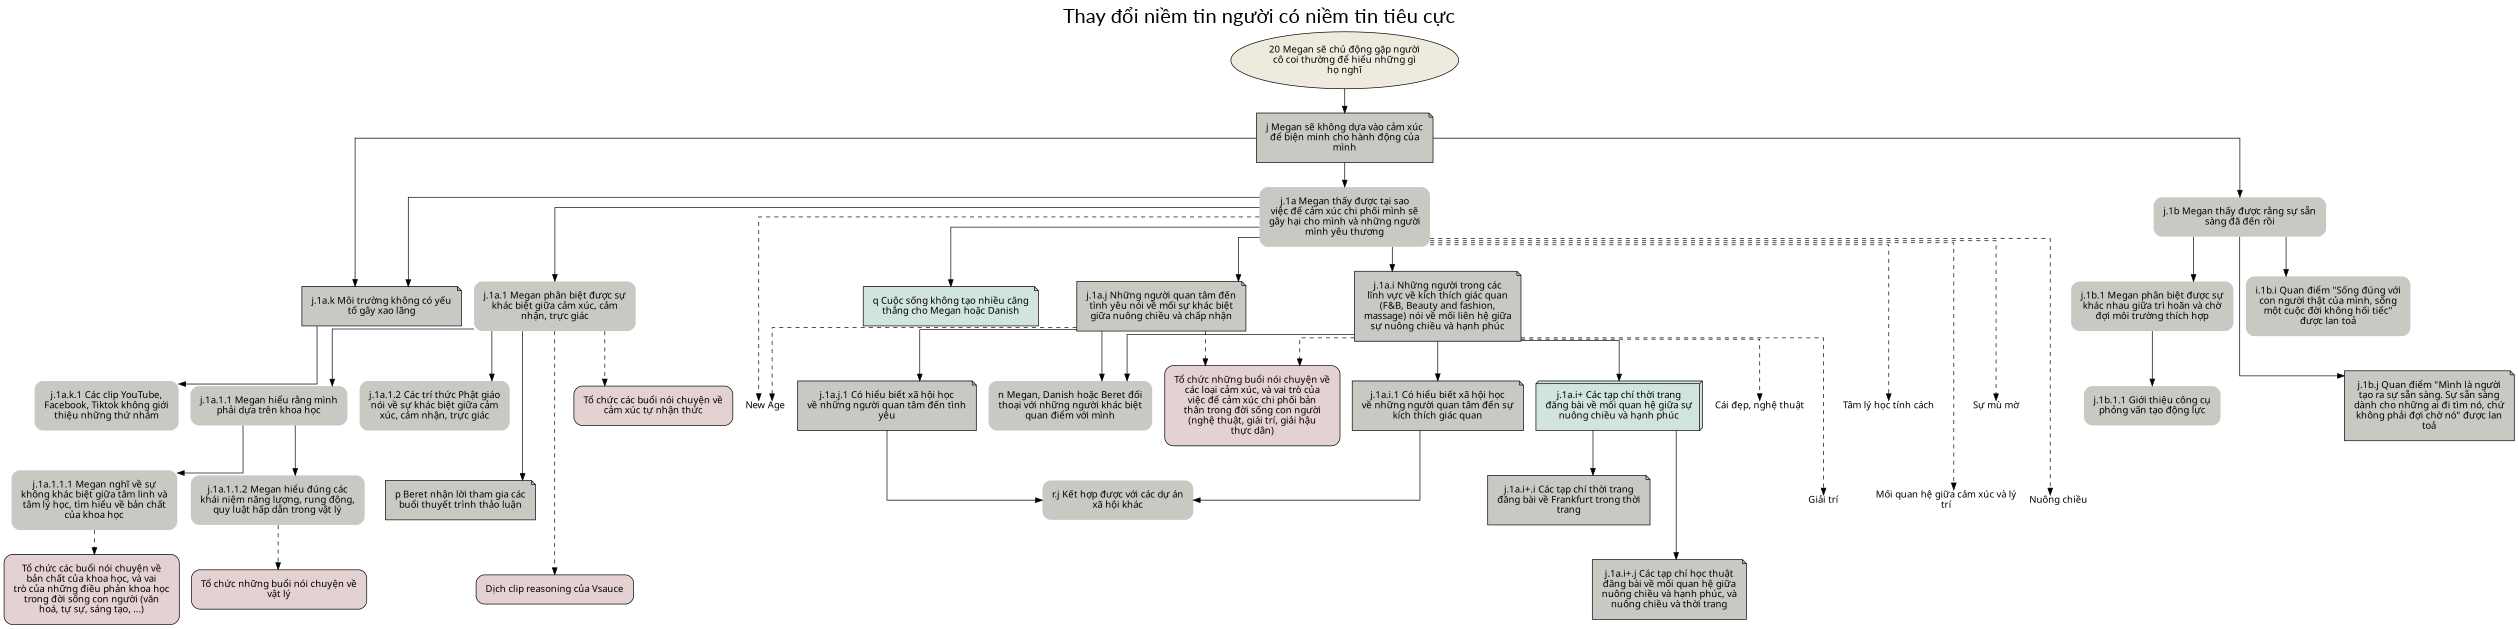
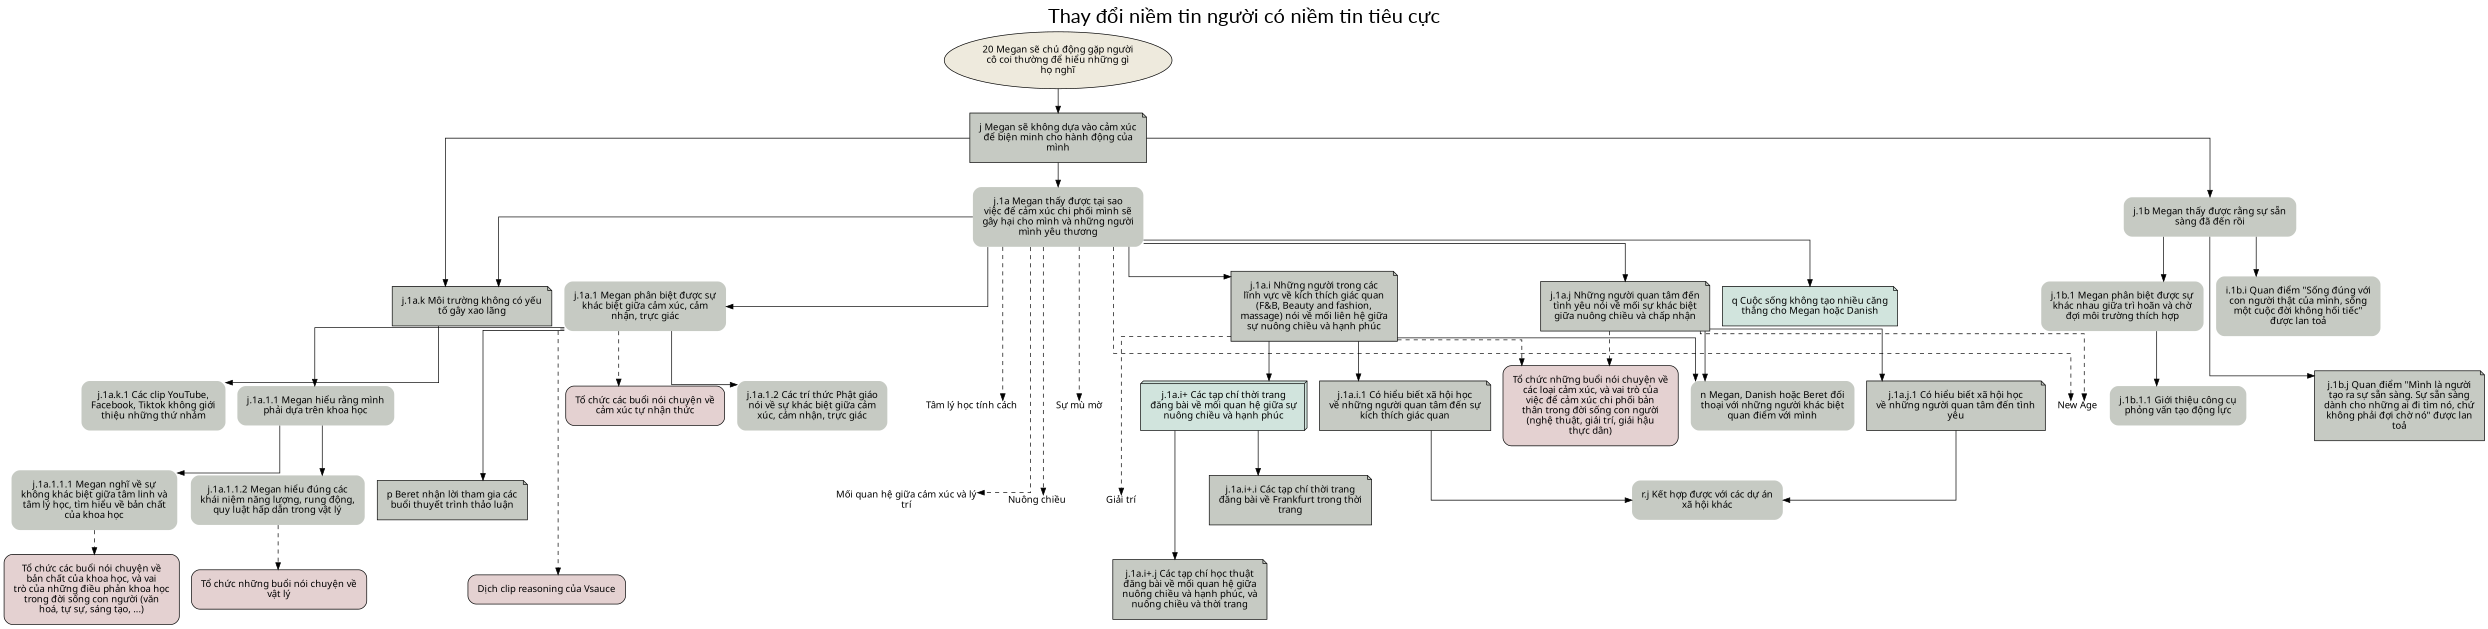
  digraph {
    fontname=Lato
    fontsize=30
    label="Thay đổi niềm tin người có niềm tin tiêu cực"
    labelloc=t
    splines=ortho
    style=rounded
    node [fillcolor="#c6cac3" fontname="SVN-Avo" margin=0.2 shape=plaintext style="filled, rounded"]
    edge [penwidth=1]
    n1 [fillcolor="#EEEADD" label="20 Megan sẽ chủ động gặp người\ncô coi thường để hiểu những gì\nhọ nghĩ" margin=0.1 shape=oval]
    n2 [label="j Megan sẽ không dựa vào cảm xúc\nđể biện minh cho hành động của\nmình" shape=note style=filled]
    n3 [label="j.1a Megan thấy được tại sao\nviệc để cảm xúc chi phối mình sẽ\ngây hại cho mình và những người\nmình yêu thương"]
    n4 [label="j.1a.k Môi trường không có yếu\ntố gây xao lãng" shape=note style=filled]
    n5 [label="j.1b Megan thấy được rằng sự sẵn\nsàng đã đến rồi"]
    n6 [label="j.1a.1 Megan phân biệt được sự\nkhác biệt giữa cảm xúc, cảm\nnhận, trực giác"]
    n7 [fillcolor="#D1E4DD" label="q Cuộc sống không tạo nhiều căng\nthẳng cho Megan hoặc Danish" shape=note]
    n8 [label="j.1a.i Những người trong các\nlĩnh vực về kích thích giác quan\n(F&B, Beauty and fashion,\nmassage) nói về mối liên hệ giữa\nsự nuông chiều và hạnh phúc" shape=note style=filled]
    n9 [label="j.1a.j Những người quan tâm đến\ntình yêu nói về mối sự khác biệt\ngiữa nuông chiều và chấp nhận" shape=note style=filled]
    n10 [fillcolor=white label="New Age" shape=plain]
    n11 [fillcolor=white label="Tâm lý học tính cách" shape=plain]
    n12 [fillcolor=white label="Mối quan hệ giữa cảm xúc và lý\ntrí" shape=plain]
    n13 [fillcolor=white label="Sự mù mờ" shape=plain]
    n14 [fillcolor=white label="Nuông chiều" shape=plain]
    n15 [label="j.1a.k.1 Các clip YouTube,\nFacebook, Tiktok không giới\nthiệu những thứ nhảm"]
    n16 [label="j.1b.1 Megan phân biệt được sự\nkhác nhau giữa trì hoãn và chờ\nđợi môi trường thích hợp"]
    n17 [label="i.1b.i Quan điểm \"Sống đúng với\ncon người thật của mình, sống\nmột cuộc đời không hối tiếc\"\nđược lan toả"]
    n18 [label="j.1b.j Quan điểm \"Mình là người\ntạo ra sự sẵn sàng. Sự sẵn sàng\ndành cho những ai đi tìm nó, chứ\nkhông phải đợi chờ nó\" được lan\ntoả" shape=note style=filled]
    n19 [label="r.j Kết hợp được với các dự án\nxã hội khác"]
    n20 [label="j.1b.1.1 Giới thiệu công cụ\nphỏng vấn tạo động lực"]
    n21 [label="n Megan, Danish hoặc Beret đối\nthoại với những người khác biệt\nquan điểm với mình"]
    n22 [label="j.1a.1.1.1 Megan nghĩ về sự\nkhông khác biệt giữa tâm linh và\ntâm lý học, tìm hiểu về bản chất\ncủa khoa học"]
    n23 [fillcolor="#E4D1D1" label="Tổ chức các buổi nói chuyện về\nbản chất của khoa học, và vai\ntrò của những điều phản khoa học\ntrong đời sống con người (văn\nhoá, tự sự, sáng tạo, ...)" shape=polygon]
    n24 [label="j.1a.1.1.2 Megan hiểu đúng các\nkhái niệm năng lượng, rung động,\nquy luật hấp dẫn trong vật lý"]
    n25 [fillcolor="#E4D1D1" label="Tổ chức những buổi nói chuyện về\nvật lý" shape=polygon]
    n26 [label="j.1a.1.1 Megan hiểu rằng mình\nphải dựa trên khoa học"]
    n27 [label="j.1a.1.2 Các trí thức Phật giáo\nnói về sự khác biệt giữa cảm\nxúc, cảm nhận, trực giác"]
    n28 [label="p Beret nhận lời tham gia các\nbuổi thuyết trình thảo luận" shape=note style=filled]
    n29 [fillcolor="#E4D1D1" label="Dịch clip reasoning của Vsauce" shape=polygon]
    n30 [fillcolor="#E4D1D1" label="Tổ chức các buổi nói chuyện về\ncảm xúc tự nhận thức" shape=polygon]
    n31 [fillcolor="#D1E4DD" label="j.1a.i+ Các tạp chí thời trang\nđăng bài về mối quan hệ giữa sự\nnuông chiều và hạnh phúc" shape=box3d]
    n32 [label="j.1a.i.1 Có hiểu biết xã hội học\nvề những người quan tâm đến sự\nkích thích giác quan" shape=note style=filled]
-   n33 [fillcolor=white label="Cái đẹp, nghệ thuật" shape=plain]
    n34 [fillcolor=white label="Giải trí" shape=plain]
    n35 [fillcolor="#E4D1D1" label="Tổ chức những buổi nói chuyện về\ncác loại cảm xúc, và vai trò của\nviệc để cảm xúc chi phối bản\nthân trong đời sống con người\n(nghệ thuật, giải trí, giải hậu\nthực dân)" shape=polygon]
    n36 [label="j.1a.j.1 Có hiểu biết xã hội học\nvề những người quan tâm đến tình\nyêu" shape=note style=filled]
    n37 [label="j.1a.i+.i Các tạp chí thời trang\nđăng bài về Frankfurt trong thời\ntrang" shape=note style=filled]
    n38 [label="j.1a.i+.j Các tạp chí học thuật\nđăng bài về mối quan hệ giữa\nnuông chiều và hạnh phúc, và\nnuông chiều và thời trang" shape=note style=filled]
    n1 -> n2 [minlen=1]
    n2 -> n3
    n2 -> n4
    n2 -> n5
    n3 -> n4
    n3 -> n6
    n3 -> n7 [minlen=1]
    n3 -> n8
    n3 -> n9
    n3 -> n10 [style=dashed]
    n3 -> n11 [minlen=2 style=dashed]
    n3 -> n12 [minlen=3 style=dashed]
    n3 -> n13 [minlen=2 style=dashed]
    n3 -> n14 [minlen=3 style=dashed]
    n4 -> n15 [minlen=1]
    n5 -> n16
    n5 -> n17 [minlen=1]
    n5 -> n18 [minlen=2]
    n6 -> n26
    n6 -> n27 [minlen=1]
    n6 -> n28 [minlen=2]
    n6 -> n29 [minlen=3 style=dashed]
    n6 -> n30 [minlen=1 style=dashed]
    n8 -> n21
    n8 -> n31
    n8 -> n32
-   n8 -> n33 [minlen=1 style=dashed]
    n8 -> n34 [minlen=2 style=dashed]
    n8 -> n35 [style=dashed]
    n9 -> n10 [style=dashed]
    n9 -> n21
    n9 -> n35 [style=dashed]
    n9 -> n36
    n16 -> n20 [minlen=1]
    n22 -> n23 [minlen=1 style=dashed]
    n24 -> n25 [minlen=1 style=dashed]
    n26 -> n22
    n26 -> n24
    n31 -> n37 [minlen=1]
    n31 -> n38 [minlen=2]
    n32 -> n19
    n36 -> n19
  }
